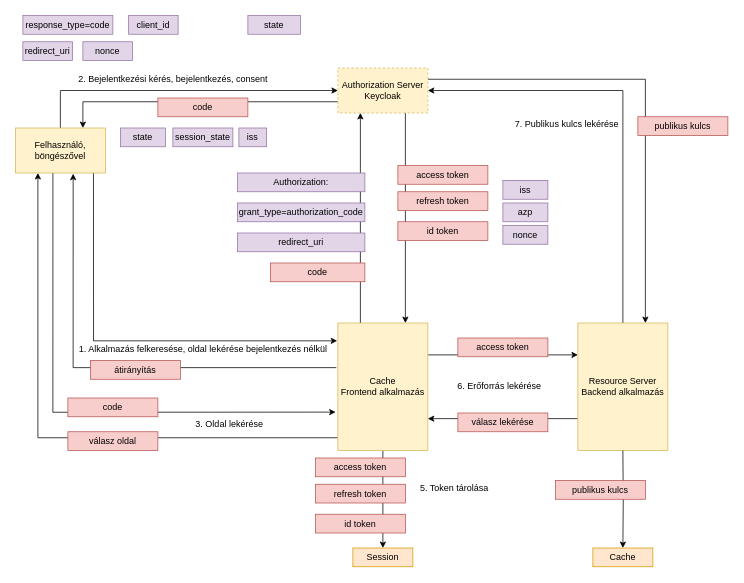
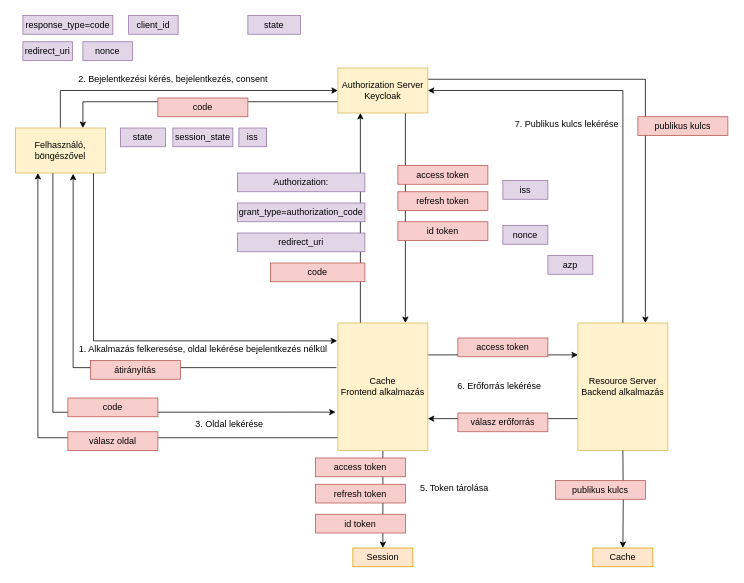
  <mxCell id="0" />
  <mxCell id="1" parent="0" />
  <mxCell id="2" value="" style="endArrow=classic;html=1;rounded=0;entryX=-0.025;entryY=0.699;entryDx=0;entryDy=0;exitX=0.417;exitY=0.967;exitDx=0;exitDy=0;exitPerimeter=0;entryPerimeter=0;" parent="1" source="18" target="12" edge="1"><mxGeometry width="50" height="50" relative="1" as="geometry"><mxPoint x="390" y="470" as="sourcePoint" /><mxPoint x="440" y="420" as="targetPoint" /><Array as="points"><mxPoint x="70" y="549" /></Array></mxGeometry></mxCell>
  <mxCell id="3" style="edgeStyle=orthogonalEdgeStyle;rounded=0;orthogonalLoop=1;jettySize=auto;html=1;exitX=0;exitY=0.9;exitDx=0;exitDy=0;entryX=0.25;entryY=1;entryDx=0;entryDy=0;exitPerimeter=0;" parent="1" source="12" target="18" edge="1"><mxGeometry relative="1" as="geometry" /></mxCell>
  <mxCell id="4" style="edgeStyle=orthogonalEdgeStyle;rounded=0;orthogonalLoop=1;jettySize=auto;html=1;exitX=0;exitY=0.75;exitDx=0;exitDy=0;entryX=0.75;entryY=0;entryDx=0;entryDy=0;" parent="1" source="7" target="18" edge="1"><mxGeometry relative="1" as="geometry" /></mxCell>
  <mxCell id="5" style="edgeStyle=orthogonalEdgeStyle;rounded=0;orthogonalLoop=1;jettySize=auto;html=1;exitX=0.75;exitY=1;exitDx=0;exitDy=0;entryX=0.75;entryY=0;entryDx=0;entryDy=0;" parent="1" source="7" target="12" edge="1"><mxGeometry relative="1" as="geometry" /></mxCell>
  <mxCell id="6" style="edgeStyle=orthogonalEdgeStyle;rounded=0;orthogonalLoop=1;jettySize=auto;html=1;exitX=1;exitY=0.25;exitDx=0;exitDy=0;entryX=0.75;entryY=0;entryDx=0;entryDy=0;" parent="1" source="7" target="15" edge="1"><mxGeometry relative="1" as="geometry" /></mxCell>
- <mxCell id="7" value="Authorization Server&lt;div&gt;Keycloak&lt;/div&gt;" style="rounded=0;whiteSpace=wrap;html=1;fillColor=#fff2cc;strokeColor=#d6b656;dashed=1;" parent="1" vertex="1"><mxGeometry x="450" y="90" width="120" height="60" as="geometry" /></mxCell>
+ <mxCell id="7" value="Authorization Server&lt;div&gt;Keycloak&lt;/div&gt;" style="rounded=0;whiteSpace=wrap;html=1;fillColor=#fff2cc;strokeColor=#d6b656;" parent="1" vertex="1"><mxGeometry x="450" y="90" width="120" height="60" as="geometry" /></mxCell>
  <mxCell id="8" style="edgeStyle=orthogonalEdgeStyle;rounded=0;orthogonalLoop=1;jettySize=auto;html=1;exitX=-0.017;exitY=0.35;exitDx=0;exitDy=0;entryX=0.642;entryY=1.017;entryDx=0;entryDy=0;exitPerimeter=0;entryPerimeter=0;" parent="1" source="12" target="18" edge="1"><mxGeometry relative="1" as="geometry"><Array as="points"><mxPoint x="97" y="490" /></Array></mxGeometry></mxCell>
  <mxCell id="9" style="edgeStyle=orthogonalEdgeStyle;rounded=0;orthogonalLoop=1;jettySize=auto;html=1;exitX=0.25;exitY=0;exitDx=0;exitDy=0;entryX=0.25;entryY=1;entryDx=0;entryDy=0;" parent="1" source="12" target="7" edge="1"><mxGeometry relative="1" as="geometry" /></mxCell>
  <mxCell id="10" style="edgeStyle=orthogonalEdgeStyle;rounded=0;orthogonalLoop=1;jettySize=auto;html=1;exitX=1;exitY=0.25;exitDx=0;exitDy=0;entryX=0;entryY=0.25;entryDx=0;entryDy=0;" parent="1" source="12" target="15" edge="1"><mxGeometry relative="1" as="geometry" /></mxCell>
  <mxCell id="11" style="edgeStyle=orthogonalEdgeStyle;rounded=0;orthogonalLoop=1;jettySize=auto;html=1;exitX=0.5;exitY=1;exitDx=0;exitDy=0;entryX=0.5;entryY=0;entryDx=0;entryDy=0;" parent="1" source="12" target="31" edge="1"><mxGeometry relative="1" as="geometry" /></mxCell>
  <mxCell id="12" value="&lt;div&gt;Cache&lt;br&gt;&lt;/div&gt;Frontend alkalmazás" style="rounded=0;whiteSpace=wrap;html=1;fillColor=#fff2cc;strokeColor=#d6b656;" parent="1" vertex="1"><mxGeometry x="450" y="430" width="120" height="170" as="geometry" /></mxCell>
  <mxCell id="13" style="edgeStyle=orthogonalEdgeStyle;rounded=0;orthogonalLoop=1;jettySize=auto;html=1;exitX=0;exitY=0.75;exitDx=0;exitDy=0;entryX=1;entryY=0.75;entryDx=0;entryDy=0;" parent="1" source="15" target="12" edge="1"><mxGeometry relative="1" as="geometry" /></mxCell>
  <mxCell id="14" style="edgeStyle=orthogonalEdgeStyle;rounded=0;orthogonalLoop=1;jettySize=auto;html=1;exitX=0.5;exitY=0;exitDx=0;exitDy=0;entryX=1;entryY=0.5;entryDx=0;entryDy=0;" parent="1" source="15" target="7" edge="1"><mxGeometry relative="1" as="geometry" /></mxCell>
  <mxCell id="15" value="Resource Server&lt;br&gt;&lt;div&gt;Backend alkalmazás&lt;/div&gt;" style="rounded=0;whiteSpace=wrap;html=1;fillColor=#fff2cc;strokeColor=#d6b656;" parent="1" vertex="1"><mxGeometry x="770" y="430" width="120" height="170" as="geometry" /></mxCell>
  <mxCell id="16" style="edgeStyle=orthogonalEdgeStyle;rounded=0;orthogonalLoop=1;jettySize=auto;html=1;exitX=0.5;exitY=0;exitDx=0;exitDy=0;entryX=0;entryY=0.5;entryDx=0;entryDy=0;" parent="1" source="18" target="7" edge="1"><mxGeometry relative="1" as="geometry" /></mxCell>
  <mxCell id="17" style="edgeStyle=orthogonalEdgeStyle;rounded=0;orthogonalLoop=1;jettySize=auto;html=1;exitX=0.868;exitY=1;exitDx=0;exitDy=0;entryX=-0.008;entryY=0.14;entryDx=0;entryDy=0;entryPerimeter=0;exitPerimeter=0;" parent="1" source="18" target="12" edge="1"><mxGeometry relative="1" as="geometry" /></mxCell>
  <mxCell id="18" value="&lt;div&gt;Felhasználó, böngészővel&lt;/div&gt;" style="rounded=0;whiteSpace=wrap;html=1;fillColor=#fff2cc;strokeColor=#d6b656;" parent="1" vertex="1"><mxGeometry x="20" y="170" width="120" height="60" as="geometry" /></mxCell>
  <mxCell id="19" value="1. Alkalmazás felkeresése, oldal lekérése bejelentkezés nélkül" style="text;html=1;align=center;verticalAlign=middle;resizable=0;points=[];autosize=1;strokeColor=none;fillColor=none;" parent="1" vertex="1"><mxGeometry x="95" y="450" width="350" height="30" as="geometry" /></mxCell>
  <mxCell id="20" value="2. Bejelentkezési kérés, bejelentkezés, consent" style="text;html=1;align=center;verticalAlign=middle;resizable=0;points=[];autosize=1;strokeColor=none;fillColor=none;" parent="1" vertex="1"><mxGeometry x="90" y="90" width="280" height="30" as="geometry" /></mxCell>
  <mxCell id="21" value="client_id" style="rounded=0;whiteSpace=wrap;html=1;fillColor=#e1d5e7;strokeColor=#9673a6;" parent="1" vertex="1"><mxGeometry x="171" y="20" width="66" height="25" as="geometry" /></mxCell>
  <mxCell id="22" value="state" style="rounded=0;whiteSpace=wrap;html=1;fillColor=#e1d5e7;strokeColor=#9673a6;" parent="1" vertex="1"><mxGeometry x="330" y="20" width="70" height="25" as="geometry" /></mxCell>
  <mxCell id="23" value="code" style="rounded=0;whiteSpace=wrap;html=1;fillColor=#f8cecc;strokeColor=#b85450;" parent="1" vertex="1"><mxGeometry x="210" y="130" width="120" height="25" as="geometry" /></mxCell>
  <mxCell id="24" value="code" style="rounded=0;whiteSpace=wrap;html=1;fillColor=#f8cecc;strokeColor=#b85450;" parent="1" vertex="1"><mxGeometry x="90" y="530" width="120" height="25" as="geometry" /></mxCell>
  <mxCell id="25" value="code" style="rounded=0;whiteSpace=wrap;html=1;fillColor=#f8cecc;strokeColor=#b85450;" parent="1" vertex="1"><mxGeometry x="360" y="350" width="126" height="25" as="geometry" /></mxCell>
  <mxCell id="26" value="access token" style="rounded=0;whiteSpace=wrap;html=1;fillColor=#f8cecc;strokeColor=#b85450;" parent="1" vertex="1"><mxGeometry x="530" y="220" width="120" height="25" as="geometry" /></mxCell>
  <mxCell id="27" value="access token" style="rounded=0;whiteSpace=wrap;html=1;fillColor=#f8cecc;strokeColor=#b85450;" parent="1" vertex="1"><mxGeometry x="610" y="450" width="120" height="25" as="geometry" /></mxCell>
  <mxCell id="28" value="3. Oldal lekérése" style="text;html=1;align=center;verticalAlign=middle;resizable=0;points=[];autosize=1;strokeColor=none;fillColor=none;" parent="1" vertex="1"><mxGeometry x="250" y="550" width="110" height="30" as="geometry" /></mxCell>
- <mxCell id="29" value="válasz lekérése" style="rounded=0;whiteSpace=wrap;html=1;fillColor=#f8cecc;strokeColor=#b85450;" parent="1" vertex="1"><mxGeometry x="610" y="550" width="120" height="25" as="geometry" /></mxCell>
+ <mxCell id="29" value="válasz erőforrás" style="rounded=0;whiteSpace=wrap;html=1;fillColor=#f8cecc;strokeColor=#b85450;" parent="1" vertex="1"><mxGeometry x="610" y="550" width="120" height="25" as="geometry" /></mxCell>
  <mxCell id="30" value="válasz oldal" style="rounded=0;whiteSpace=wrap;html=1;fillColor=#f8cecc;strokeColor=#b85450;" parent="1" vertex="1"><mxGeometry x="90" y="575" width="120" height="25" as="geometry" /></mxCell>
  <mxCell id="31" value="Session" style="rounded=0;whiteSpace=wrap;html=1;fillColor=#ffe6cc;strokeColor=#d79b00;" parent="1" vertex="1"><mxGeometry x="470" y="730" width="80" height="25" as="geometry" /></mxCell>
  <mxCell id="32" value="5. Token tárolása" style="text;html=1;align=center;verticalAlign=middle;resizable=0;points=[];autosize=1;strokeColor=none;fillColor=none;" parent="1" vertex="1"><mxGeometry x="550" y="635" width="110" height="30" as="geometry" /></mxCell>
  <mxCell id="33" value="6. Erőforrás lekérése" style="text;html=1;align=center;verticalAlign=middle;resizable=0;points=[];autosize=1;strokeColor=none;fillColor=none;" parent="1" vertex="1"><mxGeometry x="600" y="500" width="130" height="30" as="geometry" /></mxCell>
  <mxCell id="34" value="7. Publikus kulcs lekérése" style="text;html=1;align=center;verticalAlign=middle;resizable=0;points=[];autosize=1;strokeColor=none;fillColor=none;" parent="1" vertex="1"><mxGeometry x="675" y="150" width="160" height="30" as="geometry" /></mxCell>
  <mxCell id="35" value="publikus kulcs" style="rounded=0;whiteSpace=wrap;html=1;fillColor=#f8cecc;strokeColor=#b85450;" parent="1" vertex="1"><mxGeometry x="850" y="155" width="120" height="25" as="geometry" /></mxCell>
  <mxCell id="36" value="átirányítás" style="rounded=0;whiteSpace=wrap;html=1;fillColor=#f8cecc;strokeColor=#b85450;" parent="1" vertex="1"><mxGeometry x="120" y="480" width="120" height="25" as="geometry" /></mxCell>
  <mxCell id="37" value="response_type=code" style="rounded=0;whiteSpace=wrap;html=1;fillColor=#e1d5e7;strokeColor=#9673a6;" parent="1" vertex="1"><mxGeometry x="30" y="20" width="120" height="25" as="geometry" /></mxCell>
  <mxCell id="38" value="redirect_uri" style="rounded=0;whiteSpace=wrap;html=1;fillColor=#e1d5e7;strokeColor=#9673a6;" parent="1" vertex="1"><mxGeometry x="30" y="55" width="66" height="25" as="geometry" /></mxCell>
  <mxCell id="39" value="nonce" style="rounded=0;whiteSpace=wrap;html=1;fillColor=#e1d5e7;strokeColor=#9673a6;" parent="1" vertex="1"><mxGeometry x="110" y="55" width="66" height="25" as="geometry" /></mxCell>
  <mxCell id="40" value="state" style="rounded=0;whiteSpace=wrap;html=1;fillColor=#e1d5e7;strokeColor=#9673a6;" parent="1" vertex="1"><mxGeometry x="160" y="170" width="60" height="25" as="geometry" /></mxCell>
  <mxCell id="41" value="session_state" style="rounded=0;whiteSpace=wrap;html=1;fillColor=#e1d5e7;strokeColor=#9673a6;" parent="1" vertex="1"><mxGeometry x="230" y="170" width="80" height="25" as="geometry" /></mxCell>
  <mxCell id="42" value="iss" style="rounded=0;whiteSpace=wrap;html=1;fillColor=#e1d5e7;strokeColor=#9673a6;" parent="1" vertex="1"><mxGeometry x="318" y="170" width="37" height="25" as="geometry" /></mxCell>
  <mxCell id="43" value="Authorization:" style="rounded=0;whiteSpace=wrap;html=1;fillColor=#e1d5e7;strokeColor=#9673a6;" parent="1" vertex="1"><mxGeometry x="316" y="230" width="170" height="25" as="geometry" /></mxCell>
  <mxCell id="44" value="grant_type=authorization_code" style="rounded=0;whiteSpace=wrap;html=1;fillColor=#e1d5e7;strokeColor=#9673a6;" parent="1" vertex="1"><mxGeometry x="316" y="270" width="170" height="25" as="geometry" /></mxCell>
  <mxCell id="45" value="redirect_uri" style="rounded=0;whiteSpace=wrap;html=1;fillColor=#e1d5e7;strokeColor=#9673a6;" parent="1" vertex="1"><mxGeometry x="316" y="310" width="170" height="25" as="geometry" /></mxCell>
  <mxCell id="46" style="edgeStyle=orthogonalEdgeStyle;rounded=0;orthogonalLoop=1;jettySize=auto;html=1;exitX=0.5;exitY=1;exitDx=0;exitDy=0;entryX=0.5;entryY=0;entryDx=0;entryDy=0;" parent="1" target="47" edge="1"><mxGeometry relative="1" as="geometry"><mxPoint x="830" y="600" as="sourcePoint" /></mxGeometry></mxCell>
  <mxCell id="47" value="Cache" style="rounded=0;whiteSpace=wrap;html=1;fillColor=#ffe6cc;strokeColor=#d79b00;" parent="1" vertex="1"><mxGeometry x="790" y="730" width="80" height="25" as="geometry" /></mxCell>
  <mxCell id="48" value="publikus kulcs" style="rounded=0;whiteSpace=wrap;html=1;fillColor=#f8cecc;strokeColor=#b85450;" parent="1" vertex="1"><mxGeometry x="740" y="640" width="120" height="25" as="geometry" /></mxCell>
  <mxCell id="49" value="id token" style="rounded=0;whiteSpace=wrap;html=1;fillColor=#f8cecc;strokeColor=#b85450;" vertex="1" parent="1"><mxGeometry x="530" y="295" width="120" height="25" as="geometry" /></mxCell>
  <mxCell id="50" value="refresh token" style="rounded=0;whiteSpace=wrap;html=1;fillColor=#f8cecc;strokeColor=#b85450;" vertex="1" parent="1"><mxGeometry x="530" y="255" width="120" height="25" as="geometry" /></mxCell>
  <mxCell id="51" value="iss" style="rounded=0;whiteSpace=wrap;html=1;fillColor=#e1d5e7;strokeColor=#9673a6;" vertex="1" parent="1"><mxGeometry x="670" y="240" width="60" height="25" as="geometry" /></mxCell>
- <mxCell id="52" value="azp" style="rounded=0;whiteSpace=wrap;html=1;fillColor=#e1d5e7;strokeColor=#9673a6;" vertex="1" parent="1"><mxGeometry x="670" y="270" width="60" height="25" as="geometry" /></mxCell>
+ <mxCell id="52" value="azp" style="rounded=0;whiteSpace=wrap;html=1;fillColor=#e1d5e7;strokeColor=#9673a6;" vertex="1" parent="1"><mxGeometry x="730" y="340" width="60" height="25" as="geometry" /></mxCell>
  <mxCell id="53" value="nonce" style="rounded=0;whiteSpace=wrap;html=1;fillColor=#e1d5e7;strokeColor=#9673a6;" vertex="1" parent="1"><mxGeometry x="670" y="300" width="60" height="25" as="geometry" /></mxCell>
  <mxCell id="54" value="access token" style="rounded=0;whiteSpace=wrap;html=1;fillColor=#f8cecc;strokeColor=#b85450;" vertex="1" parent="1"><mxGeometry x="420" y="610" width="120" height="25" as="geometry" /></mxCell>
  <mxCell id="55" value="id token" style="rounded=0;whiteSpace=wrap;html=1;fillColor=#f8cecc;strokeColor=#b85450;" vertex="1" parent="1"><mxGeometry x="420" y="685" width="120" height="25" as="geometry" /></mxCell>
  <mxCell id="56" value="refresh token" style="rounded=0;whiteSpace=wrap;html=1;fillColor=#f8cecc;strokeColor=#b85450;" vertex="1" parent="1"><mxGeometry x="420" y="645" width="120" height="25" as="geometry" /></mxCell>
